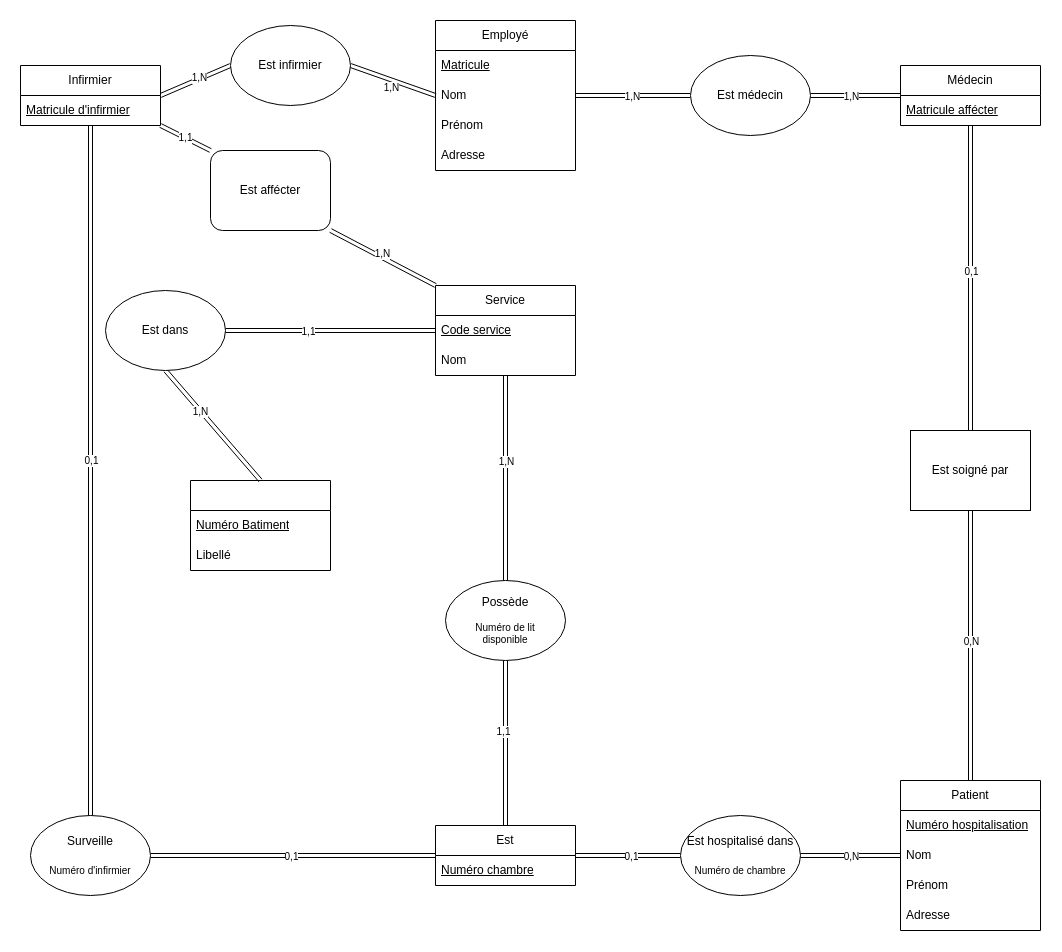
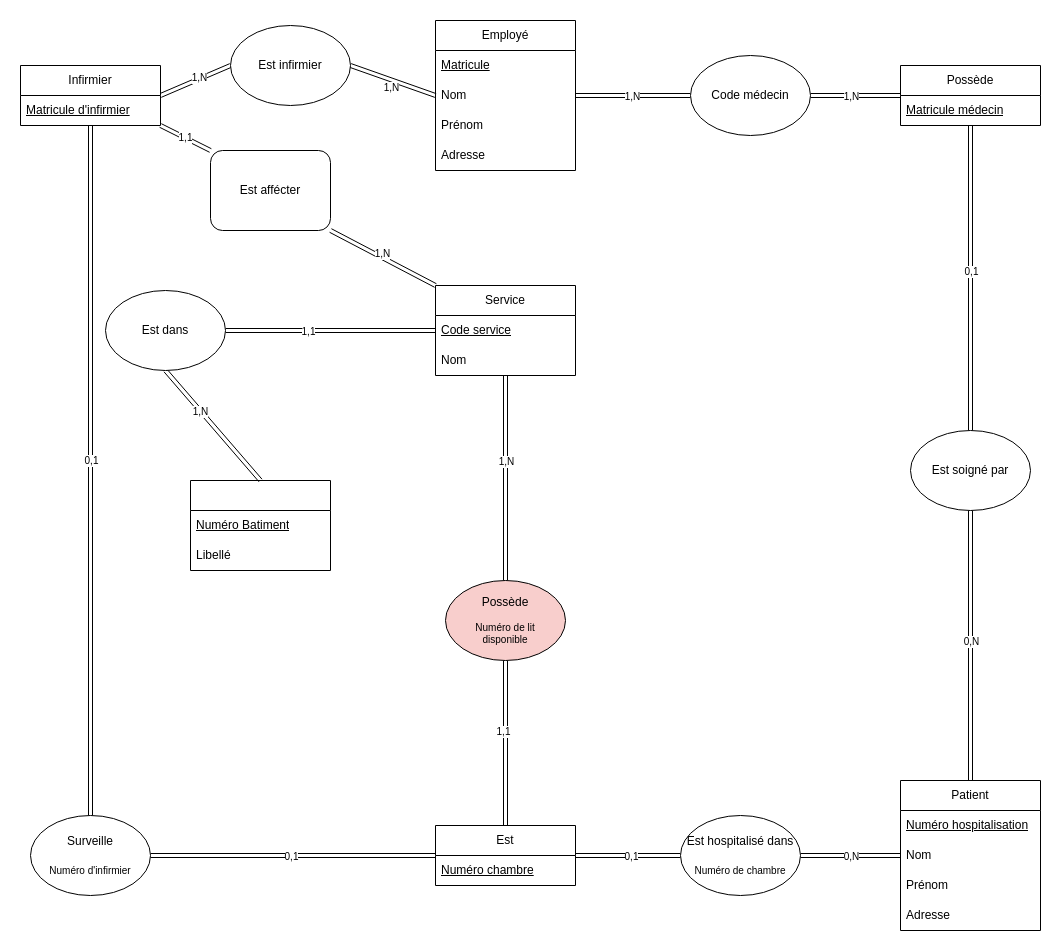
  <mxCell id="0" />
  <mxCell id="1" parent="0" />
  <mxCell id="2" value="&lt;span style=&quot;font-family: Arial, sans-serif; text-align: start;&quot;&gt;&lt;font style=&quot;font-size: 12px;&quot; color=&quot;#ffffff&quot;&gt;Bâtiment&lt;/font&gt;&lt;/span&gt;" style="swimlane;fontStyle=0;childLayout=stackLayout;horizontal=1;startSize=30;horizontalStack=0;resizeParent=1;resizeParentMax=0;resizeLast=0;collapsible=1;marginBottom=0;whiteSpace=wrap;html=1;" vertex="1" parent="1"><mxGeometry x="190" y="480" width="140" height="90" as="geometry" /></mxCell>
  <mxCell id="3" value="&lt;u&gt;Numéro Batiment&lt;/u&gt;" style="text;strokeColor=none;fillColor=none;align=left;verticalAlign=middle;spacingLeft=4;spacingRight=4;overflow=hidden;points=[[0,0.5],[1,0.5]];portConstraint=eastwest;rotatable=0;whiteSpace=wrap;html=1;" vertex="1" parent="2"><mxGeometry y="30" width="140" height="30" as="geometry" /></mxCell>
  <mxCell id="4" value="Libellé" style="text;strokeColor=none;fillColor=none;align=left;verticalAlign=middle;spacingLeft=4;spacingRight=4;overflow=hidden;points=[[0,0.5],[1,0.5]];portConstraint=eastwest;rotatable=0;whiteSpace=wrap;html=1;" vertex="1" parent="2"><mxGeometry y="60" width="140" height="30" as="geometry" /></mxCell>
  <mxCell id="5" style="edgeStyle=none;shape=link;html=1;exitX=1;exitY=0.5;exitDx=0;exitDy=0;entryX=0;entryY=0.5;entryDx=0;entryDy=0;fontSize=10;" edge="1" parent="1" source="11" target="62"><mxGeometry relative="1" as="geometry" /></mxCell>
  <mxCell id="6" value="1,N" style="edgeLabel;html=1;align=center;verticalAlign=middle;resizable=0;points=[];fontSize=10;" vertex="1" connectable="0" parent="5"><mxGeometry x="0.248" y="4" relative="1" as="geometry"><mxPoint x="-4" y="4" as="offset" /></mxGeometry></mxCell>
  <mxCell id="7" style="edgeStyle=none;shape=link;html=1;exitX=0.5;exitY=1;exitDx=0;exitDy=0;entryX=0.5;entryY=0;entryDx=0;entryDy=0;fontSize=10;" edge="1" parent="1" source="11" target="60"><mxGeometry relative="1" as="geometry" /></mxCell>
  <mxCell id="8" value="0,1" style="edgeLabel;html=1;align=center;verticalAlign=middle;resizable=0;points=[];fontSize=10;" vertex="1" connectable="0" parent="7"><mxGeometry x="-0.031" relative="1" as="geometry"><mxPoint as="offset" /></mxGeometry></mxCell>
  <mxCell id="9" style="edgeStyle=none;shape=link;html=1;exitX=1;exitY=1;exitDx=0;exitDy=0;entryX=0;entryY=0;entryDx=0;entryDy=0;fontSize=10;" edge="1" parent="1" source="11" target="63"><mxGeometry relative="1" as="geometry" /></mxCell>
  <mxCell id="10" value="1,1" style="edgeLabel;html=1;align=center;verticalAlign=middle;resizable=0;points=[];fontSize=10;" vertex="1" connectable="0" parent="9"><mxGeometry x="-0.311" y="-2" relative="1" as="geometry"><mxPoint x="8" y="1" as="offset" /></mxGeometry></mxCell>
  <mxCell id="11" value="Infirmier" style="swimlane;fontStyle=0;childLayout=stackLayout;horizontal=1;startSize=30;horizontalStack=0;resizeParent=1;resizeParentMax=0;resizeLast=0;collapsible=1;marginBottom=0;whiteSpace=wrap;html=1;" vertex="1" parent="1"><mxGeometry x="20" y="65" width="140" height="60" as="geometry" /></mxCell>
  <mxCell id="12" value="&lt;u&gt;Matricule d'infirmier&lt;/u&gt;" style="text;strokeColor=none;fillColor=none;align=left;verticalAlign=middle;spacingLeft=4;spacingRight=4;overflow=hidden;points=[[0,0.5],[1,0.5]];portConstraint=eastwest;rotatable=0;whiteSpace=wrap;html=1;" vertex="1" parent="11"><mxGeometry y="30" width="140" height="30" as="geometry" /></mxCell>
  <mxCell id="13" style="edgeStyle=none;shape=link;html=1;exitX=0.5;exitY=1;exitDx=0;exitDy=0;entryX=0.5;entryY=0;entryDx=0;entryDy=0;fontSize=10;" edge="1" parent="1" source="17" target="54"><mxGeometry relative="1" as="geometry" /></mxCell>
  <mxCell id="14" value="0,1" style="edgeLabel;html=1;align=center;verticalAlign=middle;resizable=0;points=[];fontSize=10;" vertex="1" connectable="0" parent="13"><mxGeometry x="-0.13" y="-1" relative="1" as="geometry"><mxPoint x="1" y="12" as="offset" /></mxGeometry></mxCell>
  <mxCell id="15" style="edgeStyle=none;shape=link;html=1;exitX=0;exitY=0.5;exitDx=0;exitDy=0;entryX=1;entryY=0.5;entryDx=0;entryDy=0;fontSize=10;" edge="1" parent="1" source="17" target="61"><mxGeometry relative="1" as="geometry" /></mxCell>
  <mxCell id="16" value="1,N" style="edgeLabel;html=1;align=center;verticalAlign=middle;resizable=0;points=[];fontSize=10;" vertex="1" connectable="0" parent="15"><mxGeometry x="0.35" y="1" relative="1" as="geometry"><mxPoint x="11" y="-1" as="offset" /></mxGeometry></mxCell>
- <mxCell id="17" value="Médecin" style="swimlane;fontStyle=0;childLayout=stackLayout;horizontal=1;startSize=30;horizontalStack=0;resizeParent=1;resizeParentMax=0;resizeLast=0;collapsible=1;marginBottom=0;whiteSpace=wrap;html=1;" vertex="1" parent="1"><mxGeometry x="900" y="65" width="140" height="60" as="geometry" /></mxCell>
- <mxCell id="18" value="&lt;u&gt;Matricule affécter&lt;/u&gt;" style="text;strokeColor=none;fillColor=none;align=left;verticalAlign=middle;spacingLeft=4;spacingRight=4;overflow=hidden;points=[[0,0.5],[1,0.5]];portConstraint=eastwest;rotatable=0;whiteSpace=wrap;html=1;" vertex="1" parent="17"><mxGeometry y="30" width="140" height="30" as="geometry" /></mxCell>
+ <mxCell id="17" value="Possède" style="swimlane;fontStyle=0;childLayout=stackLayout;horizontal=1;startSize=30;horizontalStack=0;resizeParent=1;resizeParentMax=0;resizeLast=0;collapsible=1;marginBottom=0;whiteSpace=wrap;html=1;" vertex="1" parent="1"><mxGeometry x="900" y="65" width="140" height="60" as="geometry" /></mxCell>
+ <mxCell id="18" value="&lt;u&gt;Matricule médecin&lt;/u&gt;" style="text;strokeColor=none;fillColor=none;align=left;verticalAlign=middle;spacingLeft=4;spacingRight=4;overflow=hidden;points=[[0,0.5],[1,0.5]];portConstraint=eastwest;rotatable=0;whiteSpace=wrap;html=1;" vertex="1" parent="17"><mxGeometry y="30" width="140" height="30" as="geometry" /></mxCell>
  <mxCell id="19" style="edgeStyle=none;shape=link;html=1;exitX=0.5;exitY=1;exitDx=0;exitDy=0;fontSize=10;" edge="1" parent="1" source="25" target="56"><mxGeometry relative="1" as="geometry" /></mxCell>
  <mxCell id="20" value="1,N" style="edgeLabel;html=1;align=center;verticalAlign=middle;resizable=0;points=[];fontSize=10;" vertex="1" connectable="0" parent="19"><mxGeometry x="-0.173" relative="1" as="geometry"><mxPoint as="offset" /></mxGeometry></mxCell>
  <mxCell id="21" style="edgeStyle=none;shape=link;html=1;exitX=0;exitY=0.5;exitDx=0;exitDy=0;entryX=1;entryY=0.5;entryDx=0;entryDy=0;fontSize=10;" edge="1" parent="1" source="25" target="59"><mxGeometry relative="1" as="geometry" /></mxCell>
  <mxCell id="22" value="1,1" style="edgeLabel;html=1;align=center;verticalAlign=middle;resizable=0;points=[];fontSize=10;" vertex="1" connectable="0" parent="21"><mxGeometry x="0.221" relative="1" as="geometry"><mxPoint as="offset" /></mxGeometry></mxCell>
  <mxCell id="23" style="edgeStyle=none;shape=link;html=1;exitX=0;exitY=0;exitDx=0;exitDy=0;entryX=1;entryY=1;entryDx=0;entryDy=0;fontSize=10;" edge="1" parent="1" source="25" target="63"><mxGeometry relative="1" as="geometry" /></mxCell>
  <mxCell id="24" value="1,N" style="edgeLabel;html=1;align=center;verticalAlign=middle;resizable=0;points=[];fontSize=10;" vertex="1" connectable="0" parent="23"><mxGeometry x="0.285" y="-2" relative="1" as="geometry"><mxPoint x="13" y="5" as="offset" /></mxGeometry></mxCell>
  <mxCell id="25" value="Service" style="swimlane;fontStyle=0;childLayout=stackLayout;horizontal=1;startSize=30;horizontalStack=0;resizeParent=1;resizeParentMax=0;resizeLast=0;collapsible=1;marginBottom=0;whiteSpace=wrap;html=1;" vertex="1" parent="1"><mxGeometry x="435" y="285" width="140" height="90" as="geometry" /></mxCell>
  <mxCell id="26" value="&lt;u&gt;Code service&lt;/u&gt;" style="text;strokeColor=none;fillColor=none;align=left;verticalAlign=middle;spacingLeft=4;spacingRight=4;overflow=hidden;points=[[0,0.5],[1,0.5]];portConstraint=eastwest;rotatable=0;whiteSpace=wrap;html=1;" vertex="1" parent="25"><mxGeometry y="30" width="140" height="30" as="geometry" /></mxCell>
  <mxCell id="27" value="Nom" style="text;strokeColor=none;fillColor=none;align=left;verticalAlign=middle;spacingLeft=4;spacingRight=4;overflow=hidden;points=[[0,0.5],[1,0.5]];portConstraint=eastwest;rotatable=0;whiteSpace=wrap;html=1;" vertex="1" parent="25"><mxGeometry y="60" width="140" height="30" as="geometry" /></mxCell>
  <mxCell id="28" style="edgeStyle=none;shape=link;html=1;exitX=0;exitY=0.5;exitDx=0;exitDy=0;entryX=1;entryY=0.5;entryDx=0;entryDy=0;fontSize=10;" edge="1" parent="1" source="32" target="55"><mxGeometry relative="1" as="geometry" /></mxCell>
  <mxCell id="29" value="0,N" style="edgeLabel;html=1;align=center;verticalAlign=middle;resizable=0;points=[];fontSize=10;" vertex="1" connectable="0" parent="28"><mxGeometry x="0.211" relative="1" as="geometry"><mxPoint x="11" as="offset" /></mxGeometry></mxCell>
  <mxCell id="30" style="edgeStyle=none;shape=link;html=1;exitX=0.5;exitY=0;exitDx=0;exitDy=0;entryX=0.5;entryY=1;entryDx=0;entryDy=0;fontSize=10;" edge="1" parent="1" source="32" target="54"><mxGeometry relative="1" as="geometry" /></mxCell>
  <mxCell id="31" value="0,N" style="edgeLabel;html=1;align=center;verticalAlign=middle;resizable=0;points=[];fontSize=10;" vertex="1" connectable="0" parent="30"><mxGeometry x="-0.094" y="1" relative="1" as="geometry"><mxPoint x="1" y="-18" as="offset" /></mxGeometry></mxCell>
  <mxCell id="32" value="Patient" style="swimlane;fontStyle=0;childLayout=stackLayout;horizontal=1;startSize=30;horizontalStack=0;resizeParent=1;resizeParentMax=0;resizeLast=0;collapsible=1;marginBottom=0;whiteSpace=wrap;html=1;" vertex="1" parent="1"><mxGeometry x="900" y="780" width="140" height="150" as="geometry" /></mxCell>
  <mxCell id="33" value="&lt;u&gt;Numéro hospitalisation&lt;/u&gt;" style="text;strokeColor=none;fillColor=none;align=left;verticalAlign=middle;spacingLeft=4;spacingRight=4;overflow=hidden;points=[[0,0.5],[1,0.5]];portConstraint=eastwest;rotatable=0;whiteSpace=wrap;html=1;" vertex="1" parent="32"><mxGeometry y="30" width="140" height="30" as="geometry" /></mxCell>
  <mxCell id="34" value="Nom" style="text;strokeColor=none;fillColor=none;align=left;verticalAlign=middle;spacingLeft=4;spacingRight=4;overflow=hidden;points=[[0,0.5],[1,0.5]];portConstraint=eastwest;rotatable=0;whiteSpace=wrap;html=1;" vertex="1" parent="32"><mxGeometry y="60" width="140" height="30" as="geometry" /></mxCell>
  <mxCell id="35" value="Prénom" style="text;strokeColor=none;fillColor=none;align=left;verticalAlign=middle;spacingLeft=4;spacingRight=4;overflow=hidden;points=[[0,0.5],[1,0.5]];portConstraint=eastwest;rotatable=0;whiteSpace=wrap;html=1;" vertex="1" parent="32"><mxGeometry y="90" width="140" height="30" as="geometry" /></mxCell>
  <mxCell id="36" value="Adresse" style="text;strokeColor=none;fillColor=none;align=left;verticalAlign=middle;spacingLeft=4;spacingRight=4;overflow=hidden;points=[[0,0.5],[1,0.5]];portConstraint=eastwest;rotatable=0;whiteSpace=wrap;html=1;" vertex="1" parent="32"><mxGeometry y="120" width="140" height="30" as="geometry" /></mxCell>
  <mxCell id="37" style="edgeStyle=none;shape=link;html=1;exitX=0;exitY=0.5;exitDx=0;exitDy=0;entryX=1;entryY=0.5;entryDx=0;entryDy=0;fontSize=10;" edge="1" parent="1" source="43" target="60"><mxGeometry relative="1" as="geometry" /></mxCell>
  <mxCell id="38" value="0,1" style="edgeLabel;html=1;align=center;verticalAlign=middle;resizable=0;points=[];fontSize=10;" vertex="1" connectable="0" parent="37"><mxGeometry x="0.217" relative="1" as="geometry"><mxPoint x="28" as="offset" /></mxGeometry></mxCell>
  <mxCell id="39" style="edgeStyle=none;shape=link;html=1;exitX=1;exitY=0.5;exitDx=0;exitDy=0;entryX=0;entryY=0.5;entryDx=0;entryDy=0;fontSize=10;" edge="1" parent="1" source="43" target="55"><mxGeometry relative="1" as="geometry" /></mxCell>
  <mxCell id="40" value="0,1" style="edgeLabel;html=1;align=center;verticalAlign=middle;resizable=0;points=[];fontSize=10;" vertex="1" connectable="0" parent="39"><mxGeometry x="-0.163" y="-1" relative="1" as="geometry"><mxPoint x="11" y="-1" as="offset" /></mxGeometry></mxCell>
  <mxCell id="41" style="edgeStyle=none;shape=link;html=1;exitX=0.5;exitY=0;exitDx=0;exitDy=0;entryX=0.5;entryY=1;entryDx=0;entryDy=0;fontSize=10;" edge="1" parent="1" source="43" target="56"><mxGeometry relative="1" as="geometry" /></mxCell>
  <mxCell id="42" value="1,1" style="edgeLabel;html=1;align=center;verticalAlign=middle;resizable=0;points=[];fontSize=10;" vertex="1" connectable="0" parent="41"><mxGeometry x="0.156" y="3" relative="1" as="geometry"><mxPoint as="offset" /></mxGeometry></mxCell>
  <mxCell id="43" value="Est" style="swimlane;fontStyle=0;childLayout=stackLayout;horizontal=1;startSize=30;horizontalStack=0;resizeParent=1;resizeParentMax=0;resizeLast=0;collapsible=1;marginBottom=0;whiteSpace=wrap;html=1;" vertex="1" parent="1"><mxGeometry x="435" y="825" width="140" height="60" as="geometry" /></mxCell>
  <mxCell id="44" value="&lt;u&gt;Numéro chambre&lt;/u&gt;" style="text;strokeColor=none;fillColor=none;align=left;verticalAlign=middle;spacingLeft=4;spacingRight=4;overflow=hidden;points=[[0,0.5],[1,0.5]];portConstraint=eastwest;rotatable=0;whiteSpace=wrap;html=1;" vertex="1" parent="43"><mxGeometry y="30" width="140" height="30" as="geometry" /></mxCell>
  <mxCell id="45" style="edgeStyle=none;html=1;exitX=0;exitY=0.5;exitDx=0;exitDy=0;entryX=1;entryY=0.5;entryDx=0;entryDy=0;fontSize=10;shape=link;" edge="1" parent="1" source="49" target="62"><mxGeometry relative="1" as="geometry" /></mxCell>
  <mxCell id="46" value="1,N" style="edgeLabel;html=1;align=center;verticalAlign=middle;resizable=0;points=[];fontSize=10;" vertex="1" connectable="0" parent="45"><mxGeometry x="-0.432" y="-3" relative="1" as="geometry"><mxPoint x="-21" y="3" as="offset" /></mxGeometry></mxCell>
  <mxCell id="47" style="edgeStyle=none;shape=link;html=1;exitX=1;exitY=0.5;exitDx=0;exitDy=0;entryX=0;entryY=0.5;entryDx=0;entryDy=0;fontSize=10;" edge="1" parent="1" source="49" target="61"><mxGeometry relative="1" as="geometry" /></mxCell>
  <mxCell id="48" value="1,N" style="edgeLabel;html=1;align=center;verticalAlign=middle;resizable=0;points=[];fontSize=10;" vertex="1" connectable="0" parent="47"><mxGeometry x="-0.259" y="1" relative="1" as="geometry"><mxPoint x="13" y="1" as="offset" /></mxGeometry></mxCell>
  <mxCell id="49" value="Employé" style="swimlane;fontStyle=0;childLayout=stackLayout;horizontal=1;startSize=30;horizontalStack=0;resizeParent=1;resizeParentMax=0;resizeLast=0;collapsible=1;marginBottom=0;whiteSpace=wrap;html=1;" vertex="1" parent="1"><mxGeometry x="435" y="20" width="140" height="150" as="geometry" /></mxCell>
  <mxCell id="50" value="&lt;u&gt;Matricule&lt;/u&gt;" style="text;strokeColor=none;fillColor=none;align=left;verticalAlign=middle;spacingLeft=4;spacingRight=4;overflow=hidden;points=[[0,0.5],[1,0.5]];portConstraint=eastwest;rotatable=0;whiteSpace=wrap;html=1;" vertex="1" parent="49"><mxGeometry y="30" width="140" height="30" as="geometry" /></mxCell>
  <mxCell id="51" value="Nom" style="text;strokeColor=none;fillColor=none;align=left;verticalAlign=middle;spacingLeft=4;spacingRight=4;overflow=hidden;points=[[0,0.5],[1,0.5]];portConstraint=eastwest;rotatable=0;whiteSpace=wrap;html=1;" vertex="1" parent="49"><mxGeometry y="60" width="140" height="30" as="geometry" /></mxCell>
  <mxCell id="52" value="Prénom" style="text;strokeColor=none;fillColor=none;align=left;verticalAlign=middle;spacingLeft=4;spacingRight=4;overflow=hidden;points=[[0,0.5],[1,0.5]];portConstraint=eastwest;rotatable=0;whiteSpace=wrap;html=1;" vertex="1" parent="49"><mxGeometry y="90" width="140" height="30" as="geometry" /></mxCell>
  <mxCell id="53" value="Adresse" style="text;strokeColor=none;fillColor=none;align=left;verticalAlign=middle;spacingLeft=4;spacingRight=4;overflow=hidden;points=[[0,0.5],[1,0.5]];portConstraint=eastwest;rotatable=0;whiteSpace=wrap;html=1;" vertex="1" parent="49"><mxGeometry y="120" width="140" height="30" as="geometry" /></mxCell>
- <mxCell id="54" value="Est soigné par" style="whiteSpace=wrap;html=1;rounded=0;" vertex="1" parent="1"><mxGeometry x="910" y="430" width="120" height="80" as="geometry" /></mxCell>
+ <mxCell id="54" value="Est soigné par" style="ellipse;whiteSpace=wrap;html=1;" vertex="1" parent="1"><mxGeometry x="910" y="430" width="120" height="80" as="geometry" /></mxCell>
  <mxCell id="55" value="Est hospitalisé dans&lt;br&gt;&lt;br&gt;&lt;font style=&quot;font-size: 10px;&quot;&gt;Numéro de chambre&lt;/font&gt;" style="ellipse;whiteSpace=wrap;html=1;" vertex="1" parent="1"><mxGeometry x="680" y="815" width="120" height="80" as="geometry" /></mxCell>
- <mxCell id="56" value="&lt;font style=&quot;&quot;&gt;&lt;font style=&quot;font-size: 12px;&quot;&gt;Possède&lt;/font&gt;&lt;br&gt;&lt;br&gt;Numéro de lit&lt;br&gt;disponible&lt;br&gt;&lt;/font&gt;" style="ellipse;whiteSpace=wrap;html=1;fontSize=10;" vertex="1" parent="1"><mxGeometry x="445" y="580" width="120" height="80" as="geometry" /></mxCell>
+ <mxCell id="56" value="&lt;font style=&quot;&quot;&gt;&lt;font style=&quot;font-size: 12px;&quot;&gt;Possède&lt;/font&gt;&lt;br&gt;&lt;br&gt;Numéro de lit&lt;br&gt;disponible&lt;br&gt;&lt;/font&gt;" style="ellipse;whiteSpace=wrap;html=1;fontSize=10;fillColor=#f8cecc;" vertex="1" parent="1"><mxGeometry x="445" y="580" width="120" height="80" as="geometry" /></mxCell>
  <mxCell id="57" style="edgeStyle=none;shape=link;html=1;exitX=0.5;exitY=1;exitDx=0;exitDy=0;entryX=0.5;entryY=0;entryDx=0;entryDy=0;fontSize=10;" edge="1" parent="1" source="59" target="2"><mxGeometry relative="1" as="geometry" /></mxCell>
  <mxCell id="58" value="1,N" style="edgeLabel;html=1;align=center;verticalAlign=middle;resizable=0;points=[];fontSize=10;" vertex="1" connectable="0" parent="57"><mxGeometry x="-0.285" y="-2" relative="1" as="geometry"><mxPoint x="2" as="offset" /></mxGeometry></mxCell>
  <mxCell id="59" value="Est dans" style="ellipse;whiteSpace=wrap;html=1;fontSize=12;" vertex="1" parent="1"><mxGeometry x="105" y="290" width="120" height="80" as="geometry" /></mxCell>
  <mxCell id="60" value="Surveille&lt;br&gt;&lt;br&gt;&lt;font style=&quot;font-size: 10px;&quot;&gt;Numéro d'infirmier&lt;/font&gt;" style="ellipse;whiteSpace=wrap;html=1;fontSize=12;" vertex="1" parent="1"><mxGeometry x="30" y="815" width="120" height="80" as="geometry" /></mxCell>
- <mxCell id="61" value="&lt;font style=&quot;font-size: 12px;&quot;&gt;Est médecin&lt;/font&gt;" style="ellipse;whiteSpace=wrap;html=1;fontSize=10;" vertex="1" parent="1"><mxGeometry x="690" y="55" width="120" height="80" as="geometry" /></mxCell>
+ <mxCell id="61" value="&lt;font style=&quot;font-size: 12px;&quot;&gt;Code médecin&lt;/font&gt;" style="ellipse;whiteSpace=wrap;html=1;fontSize=10;" vertex="1" parent="1"><mxGeometry x="690" y="55" width="120" height="80" as="geometry" /></mxCell>
  <mxCell id="62" value="&lt;font style=&quot;font-size: 12px;&quot;&gt;Est infirmier&lt;/font&gt;" style="ellipse;whiteSpace=wrap;html=1;fontSize=10;" vertex="1" parent="1"><mxGeometry x="230" y="25" width="120" height="80" as="geometry" /></mxCell>
  <mxCell id="63" value="&lt;font style=&quot;font-size: 12px;&quot;&gt;Est affécter&lt;/font&gt;" style="whiteSpace=wrap;html=1;fontSize=10;rounded=1;" vertex="1" parent="1"><mxGeometry x="210" y="150" width="120" height="80" as="geometry" /></mxCell>
